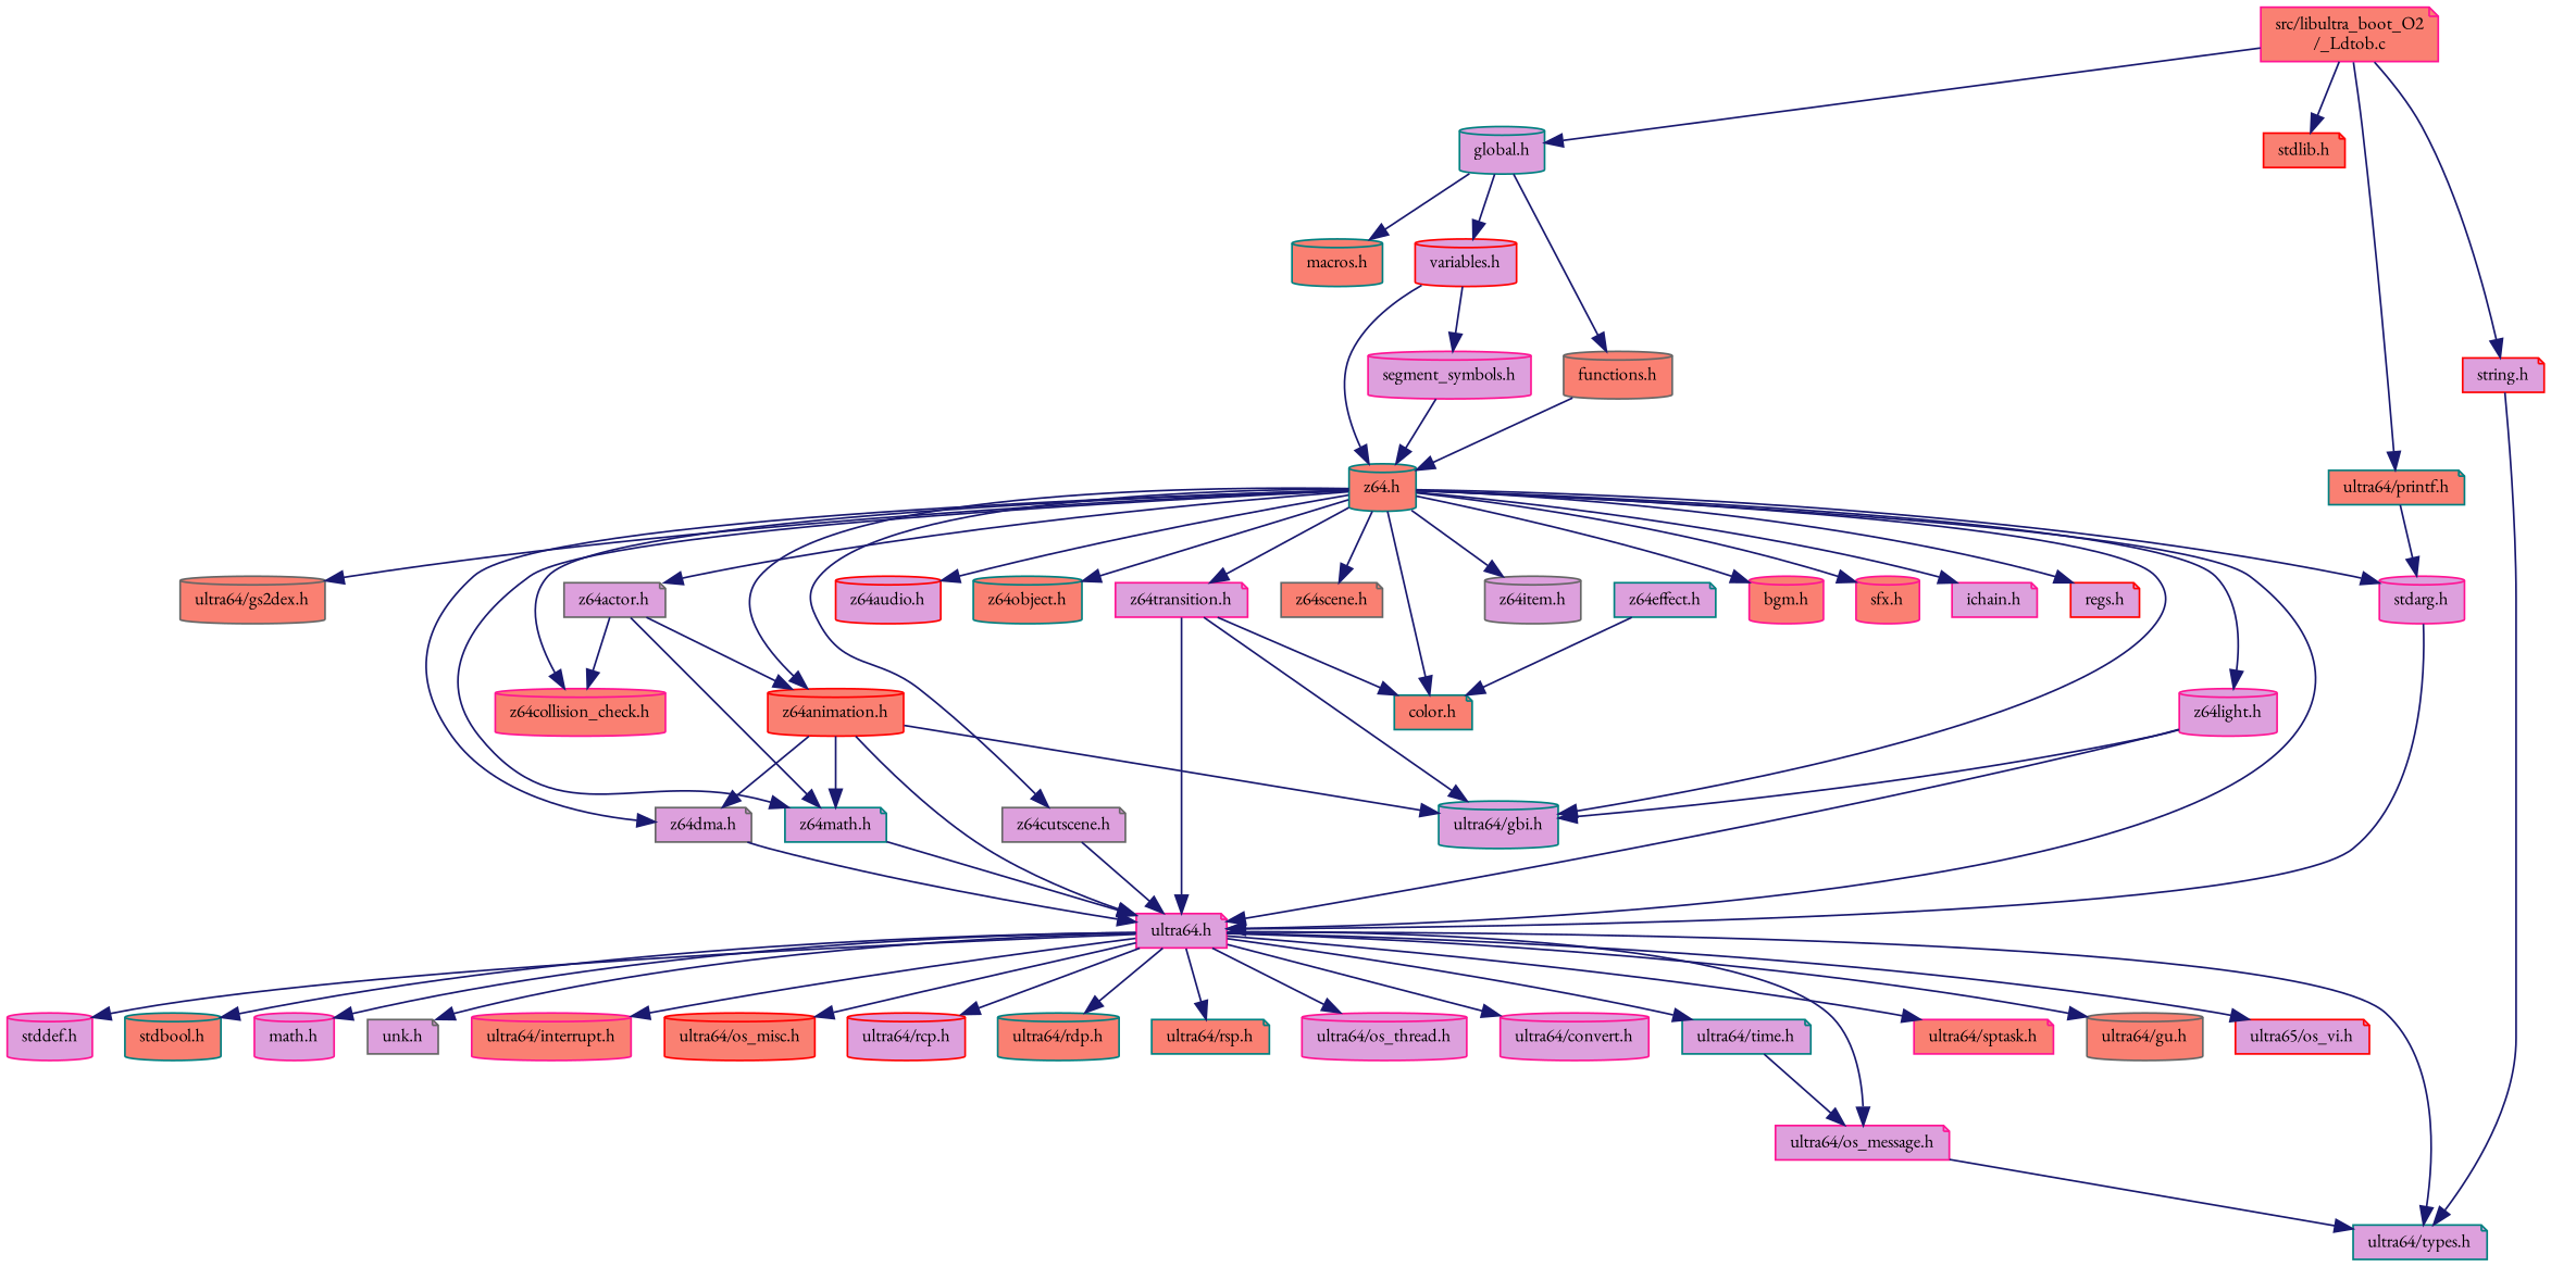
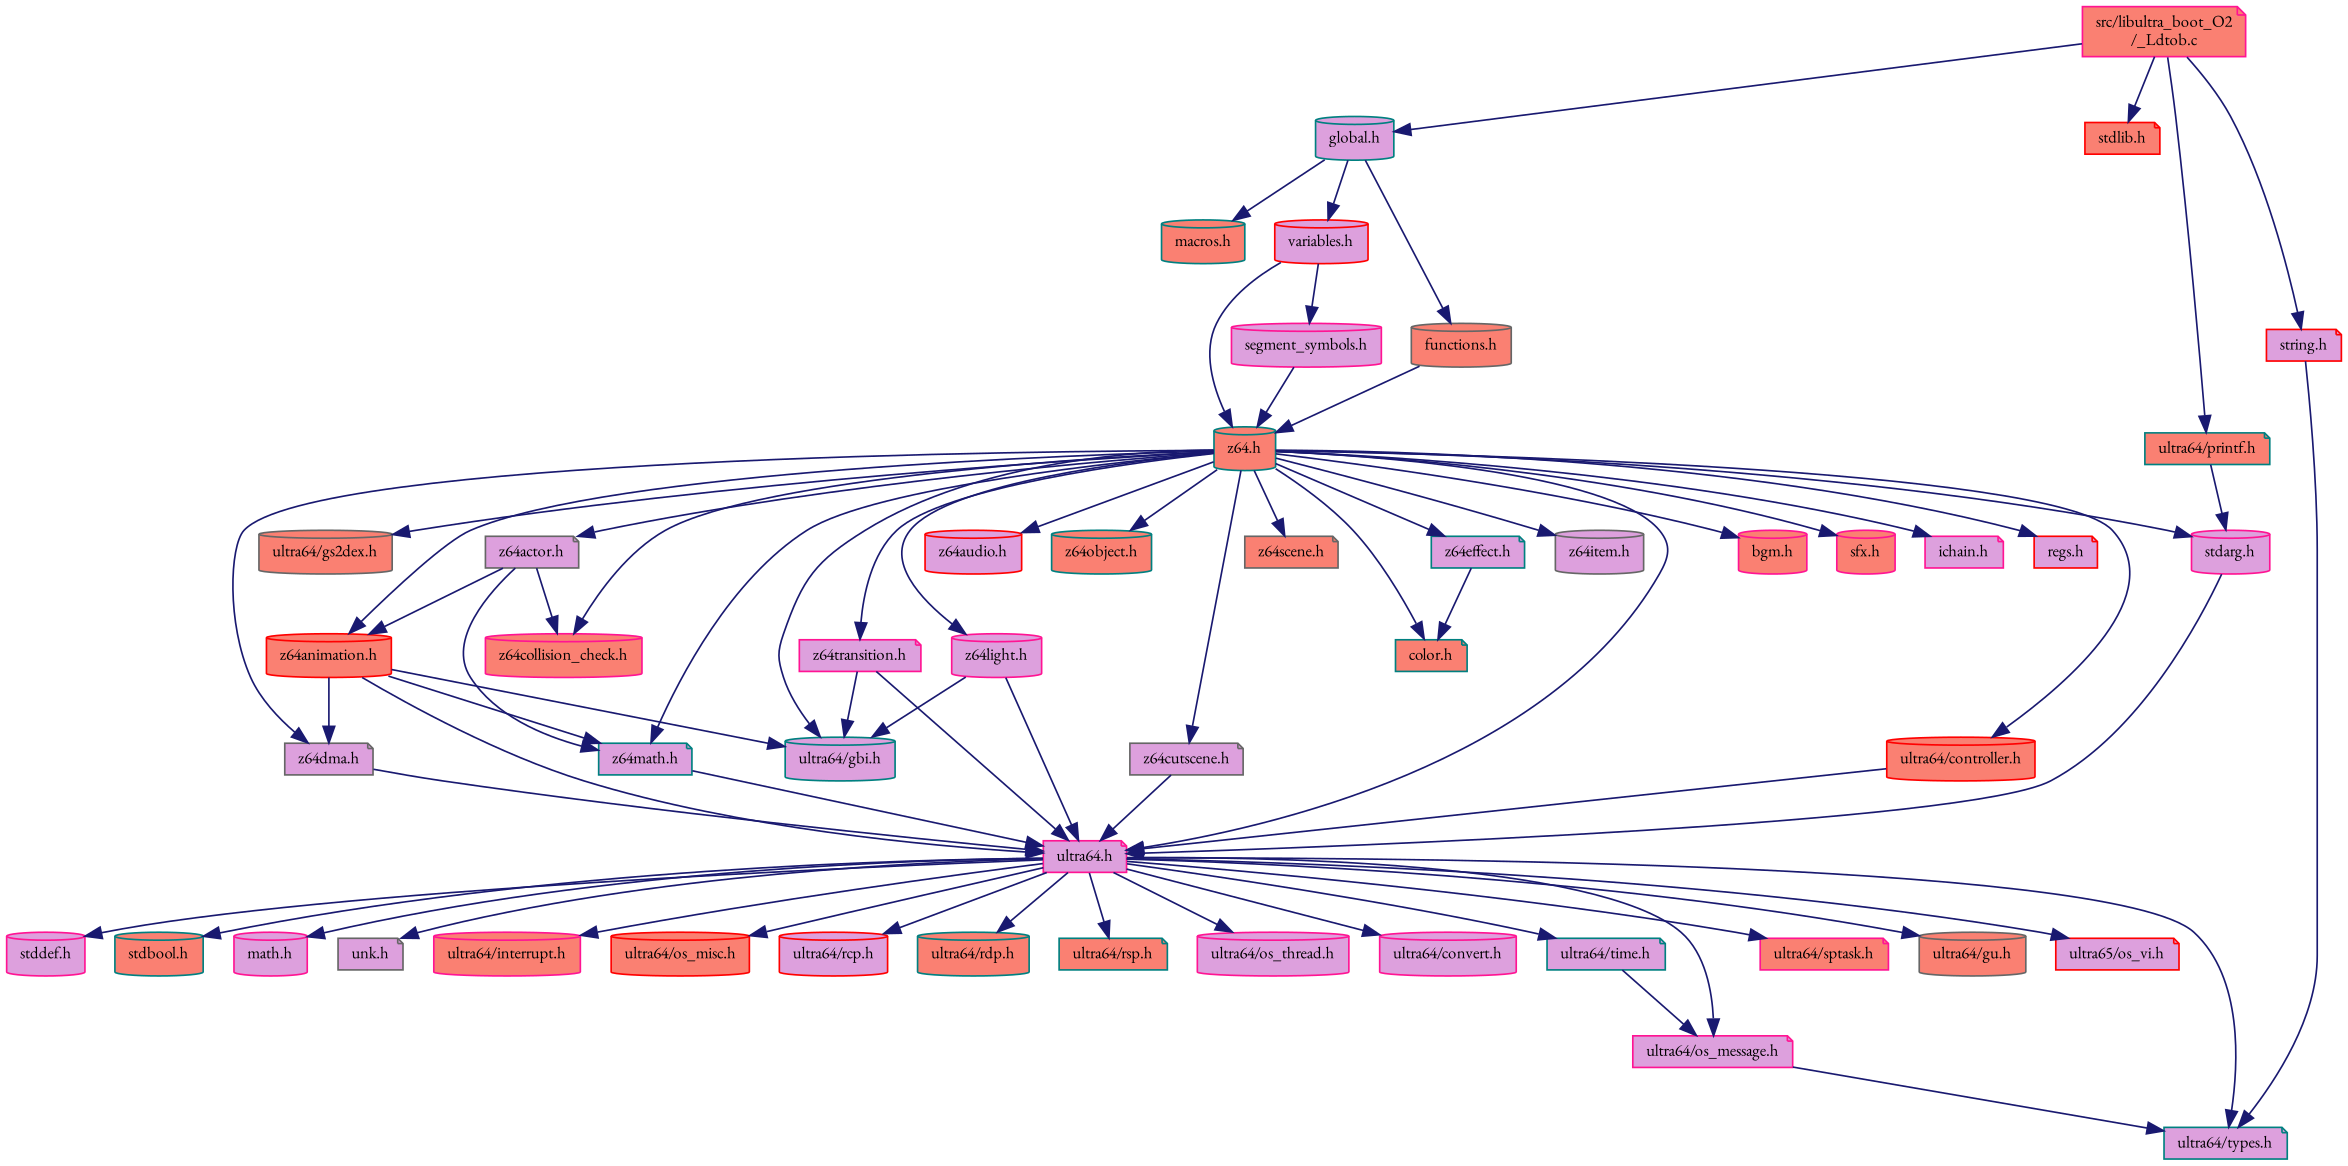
  digraph {
    fontname="EB Garamond"
    node [color=deeppink fillcolor=plum fontname="EB Garamond" fontsize=10 shape=cylinder style=filled]
    edge [color=midnightblue fontname="EB Garamond" fontsize=10 labelfontname=Helvetica labelfontsize=10 style=solid]
    n1 [fillcolor=salmon fontcolor=black height=0.2 label="src/libultra_boot_O2\l/_Ldtob.c" shape=note width=0.4]
    n2 [color=teal height=0.2 label="global.h" width=0.4]
    n3 [color=red fillcolor=salmon height=0.2 label="stdlib.h" shape=note width=0.4]
    n4 [color=red height=0.2 label="string.h" shape=note width=0.4]
    n5 [color=teal fillcolor=salmon height=0.2 label="ultra64/printf.h" shape=note width=0.4]
    n6 [color=gray40 fillcolor=salmon height=0.2 label="functions.h" width=0.4]
    n7 [color=red height=0.2 label="variables.h" width=0.4]
    n8 [color=teal fillcolor=salmon height=0.2 label="macros.h" width=0.4]
    n9 [color=teal height=0.2 label="ultra64/types.h" shape=note width=0.4]
    n10 [height=0.2 label="stdarg.h" width=0.4]
    n11 [color=teal fillcolor=salmon height=0.2 label="z64.h" width=0.4]
    n12 [height=0.2 label="segment_symbols.h" width=0.4]
    n13 [height=0.2 label="ultra64.h" shape=note width=0.4]
    n14 [color=teal height=0.2 label="ultra64/gbi.h" width=0.4]
    n15 [color=gray40 fillcolor=salmon height=0.2 label="ultra64/gs2dex.h" width=0.4]
+   n16 [color=red fillcolor=salmon height=0.2 label="ultra64/controller.h" width=0.4]
    n17 [height=0.2 label="z64light.h" width=0.4]
    n18 [color=gray40 height=0.2 label="z64actor.h" shape=note width=0.4]
    n19 [color=red fillcolor=salmon height=0.2 label="z64animation.h" width=0.4]
    n20 [color=gray40 height=0.2 label="z64dma.h" shape=note width=0.4]
    n21 [color=teal height=0.2 label="z64math.h" shape=note width=0.4]
    n22 [fillcolor=salmon height=0.2 label="z64collision_check.h" width=0.4]
    n23 [color=red height=0.2 label="z64audio.h" width=0.4]
    n24 [color=teal fillcolor=salmon height=0.2 label="z64object.h" width=0.4]
    n25 [color=gray40 height=0.2 label="z64cutscene.h" shape=note width=0.4]
    n26 [color=gray40 fillcolor=salmon height=0.2 label="z64scene.h" shape=note width=0.4]
    n27 [color=teal height=0.2 label="z64effect.h" shape=note width=0.4]
    n28 [color=teal fillcolor=salmon height=0.2 label="color.h" shape=note width=0.4]
    n29 [color=gray40 height=0.2 label="z64item.h" width=0.4]
    n30 [height=0.2 label="z64transition.h" shape=note width=0.4]
    n31 [fillcolor=salmon height=0.2 label="bgm.h" width=0.4]
    n32 [fillcolor=salmon height=0.2 label="sfx.h" width=0.4]
    n33 [height=0.2 label="ichain.h" shape=note width=0.4]
    n34 [color=red height=0.2 label="regs.h" shape=note width=0.4]
    n35 [height=0.2 label="stddef.h" width=0.4]
    n36 [color=teal fillcolor=salmon height=0.2 label="stdbool.h" width=0.4]
    n37 [height=0.2 label="math.h" width=0.4]
    n38 [color=gray40 height=0.2 label="unk.h" shape=note width=0.4]
    n39 [fillcolor=salmon height=0.2 label="ultra64/interrupt.h" width=0.4]
    n40 [color=red fillcolor=salmon height=0.2 label="ultra64/os_misc.h" width=0.4]
    n41 [color=red height=0.2 label="ultra64/rcp.h" width=0.4]
    n42 [color=teal fillcolor=salmon height=0.2 label="ultra64/rdp.h" width=0.4]
    n43 [color=teal fillcolor=salmon height=0.2 label="ultra64/rsp.h" shape=note width=0.4]
    n44 [height=0.2 label="ultra64/os_thread.h" width=0.4]
    n45 [height=0.2 label="ultra64/convert.h" width=0.4]
    n46 [color=teal height=0.2 label="ultra64/time.h" shape=note width=0.4]
    n47 [height=0.2 label="ultra64/os_message.h" shape=note width=0.4]
    n48 [fillcolor=salmon height=0.2 label="ultra64/sptask.h" shape=note width=0.4]
    n49 [color=gray40 fillcolor=salmon height=0.2 label="ultra64/gu.h" width=0.4]
    n50 [color=red height=0.2 label="ultra65/os_vi.h" shape=note width=0.4]
    n1 -> n2
    n1 -> n3
    n1 -> n4
    n1 -> n5
    n2 -> n6
    n2 -> n7
    n2 -> n8
    n4 -> n9
    n5 -> n10
    n6 -> n11
    n7 -> n11
    n7 -> n12
    n10 -> n13
    n11 -> n10
    n11 -> n13
    n11 -> n14
    n11 -> n15
+   n11 -> n16
    n11 -> n17
    n11 -> n18
    n11 -> n19
    n11 -> n20
    n11 -> n21
    n11 -> n22
    n11 -> n23
    n11 -> n24
    n11 -> n25
    n11 -> n26
+   n11 -> n27
    n11 -> n28
    n11 -> n29
    n11 -> n30
    n11 -> n31
    n11 -> n32
    n11 -> n33
    n11 -> n34
    n12 -> n11
    n13 -> n9
    n13 -> n35
    n13 -> n36
    n13 -> n37
    n13 -> n38
    n13 -> n39
    n13 -> n40
    n13 -> n41
    n13 -> n42
    n13 -> n43
    n13 -> n44
    n13 -> n45
    n13 -> n46
    n13 -> n47
    n13 -> n48
    n13 -> n49
    n13 -> n50
+   n16 -> n13
    n17 -> n13
    n17 -> n14
    n18 -> n19
    n18 -> n21
    n18 -> n22
    n19 -> n13
    n19 -> n14
    n19 -> n20
    n19 -> n21
    n20 -> n13
    n21 -> n13
    n25 -> n13
    n27 -> n28
    n30 -> n13
    n30 -> n14
-   n30 -> n28
    n46 -> n47
    n47 -> n9
  }
